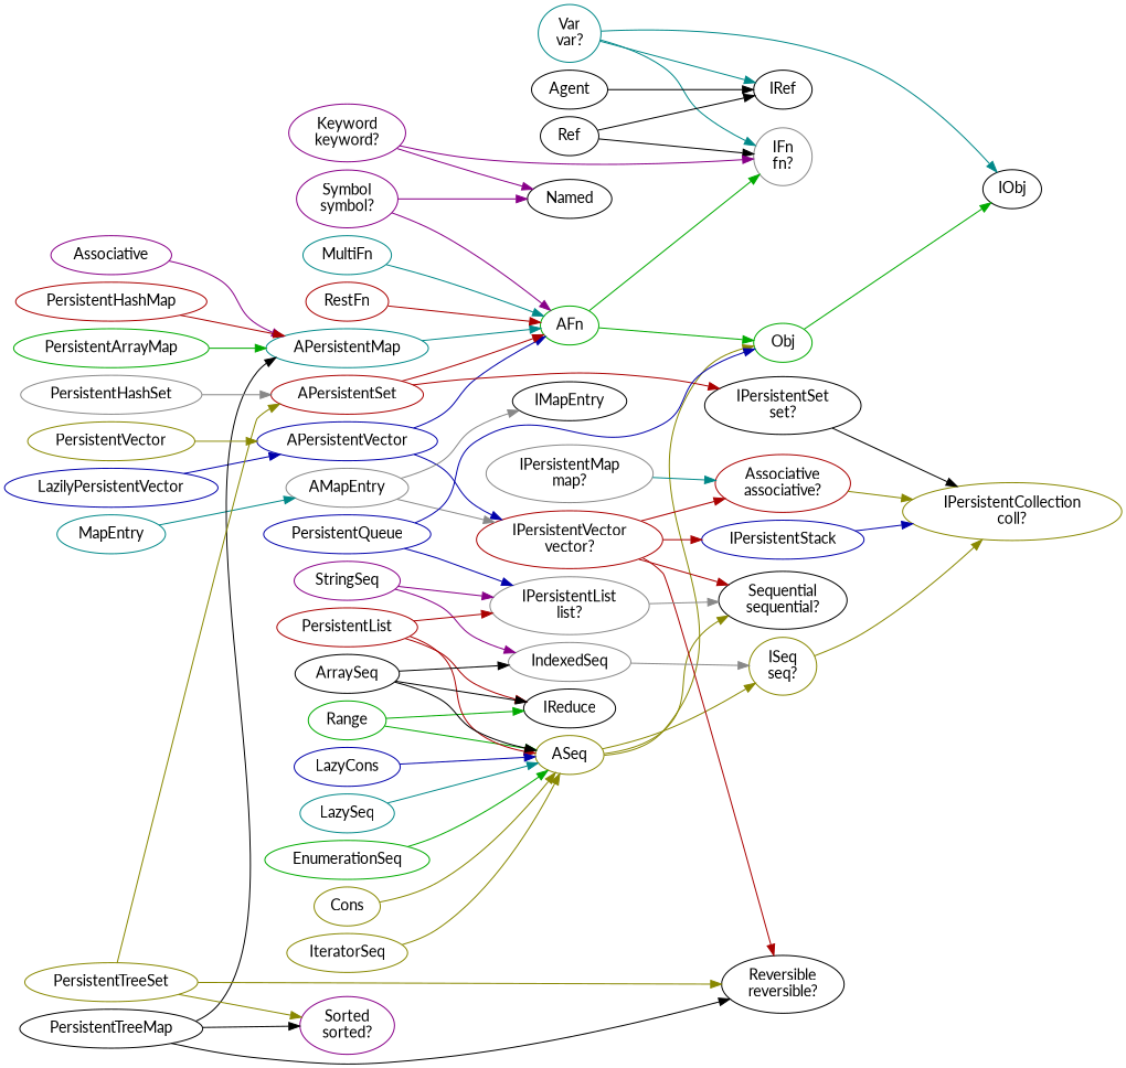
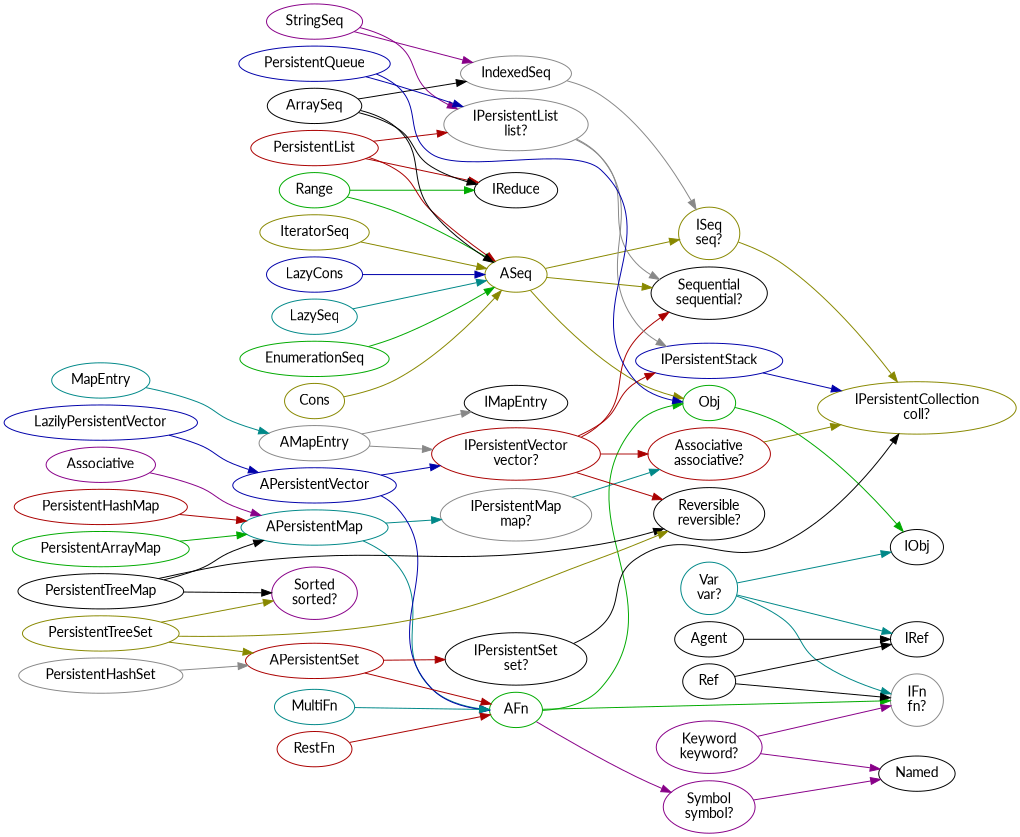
  digraph {
    fontname=Lato
    nodesep=0.10
    rankdir=LR
    node [color="#888800" fontname=Lato]
    edge [color="#888800" fontname=Lato]
    n1 [color="#008888" label="Var\nvar?"]
    n2 [color="#888888" label="IFn\nfn?"]
    IRef [color=""]
    IObj [color=""]
    n5 [color="#880088" label="Symbol\nsymbol?"]
    n6 [color="#00aa00" label=AFn]
    Named [color=""]
    n8 [color="#00aa00" label=Obj]
    n9 [label=ASeq]
    n10 [color="#000000" label="Sequential\nsequential?"]
    n11 [label="ISeq\nseq?"]
    n12 [label="IPersistentCollection\ncoll?"]
    n13 [color="#880088" label=Associative]
    n14 [color="#008888" label=APersistentMap]
    n15 [color="#888888" label="IPersistentMap\nmap?"]
    n16 [color="#aa0000" label="Associative\nassociative?"]
    n17 [label=Cons]
    n18 [color="#00aa00" label=Range]
    IReduce [color=""]
    n20 [color="#0000aa" label=LazilyPersistentVector]
    n21 [color="#0000aa" label=APersistentVector]
    n22 [color="#aa0000" label="IPersistentVector\nvector?"]
    n23 [color="#000000" label="Reversible\nreversible?"]
    n24 [color="#0000aa" label=IPersistentStack]
    n25 [color="#000000" label="IPersistentSet\nset?"]
    n26 [color="#008888" label=MapEntry]
    n27 [color="#888888" label=AMapEntry]
    IMapEntry [color=""]
    n29 [label=IteratorSeq]
    n30 [color="#aa0000" label=PersistentHashMap]
    n31 [color="#000000" label=PersistentTreeMap]
    n32 [color="#880088" label="Sorted\nsorted?"]
    n33 [color="#000000" label=Agent]
    n34 [color="#880088" label=StringSeq]
    n35 [color="#888888" label=IndexedSeq]
    n36 [color="#888888" label="IPersistentList\nlist?"]
-   n37 [label=PersistentVector]
    n38 [color="#aa0000" label=PersistentList]
    n39 [color="#0000aa" label=LazyCons]
    n40 [color="#008888" label=MultiFn]
    n41 [color="#aa0000" label=RestFn]
    n42 [color="#000000" label=Ref]
    n43 [color="#008888" label=LazySeq]
    n44 [color="#aa0000" label=APersistentSet]
    n45 [color="#00aa00" label=EnumerationSeq]
    n46 [color="#000000" label=ArraySeq]
    n47 [color="#888888" label=PersistentHashSet]
    n48 [color="#880088" label="Keyword\nkeyword?"]
    n49 [color="#00aa00" label=PersistentArrayMap]
    n50 [label=PersistentTreeSet]
    n51 [color="#0000aa" label=PersistentQueue]
    n1 -> n2 [color="#008888"]
    n1 -> IRef [color="#008888"]
    n1 -> IObj [color="#008888"]
-   n5 -> n6 [color="#880088"]
+   n6 -> n5 [color="#880088"]
    n5 -> Named [color="#880088"]
    n6 -> n2 [color="#00aa00"]
    n6 -> n8 [color="#00aa00"]
    n8 -> IObj [color="#00aa00"]
    n9 -> n8
    n9 -> n10
    n9 -> n11
    n11 -> n12
    n13 -> n14 [color="#880088"]
    n14 -> n6 [color="#008888"]
+   n14 -> n15 [color="#008888"]
    n15 -> n16 [color="#008888"]
    n16 -> n12
    n17 -> n9
    n18 -> n9 [color="#00aa00"]
    n18 -> IReduce [color="#00aa00"]
    n20 -> n21 [color="#0000aa"]
    n21 -> n6 [color="#0000aa"]
    n21 -> n22 [color="#0000aa"]
    n22 -> n10 [color="#aa0000"]
    n22 -> n16 [color="#aa0000"]
    n22 -> n23 [color="#aa0000"]
    n22 -> n24 [color="#aa0000"]
    n24 -> n12 [color="#0000aa"]
    n25 -> n12 [color="#000000"]
    n26 -> n27 [color="#008888"]
    n27 -> n22 [color="#888888"]
    n27 -> IMapEntry [color="#888888"]
    n29 -> n9
    n30 -> n14 [color="#aa0000"]
    n31 -> n14 [color="#000000"]
    n31 -> n23 [color="#000000"]
    n31 -> n32 [color="#000000"]
    n33 -> IRef [color="#000000"]
    n34 -> n35 [color="#880088"]
    n34 -> n36 [color="#880088"]
    n35 -> n11 [color="#888888"]
    n36 -> n10 [color="#888888"]
-   n37 -> n21
+   n36 -> n24 [color="#888888"]
    n38 -> n9 [color="#aa0000"]
    n38 -> IReduce [color="#aa0000"]
    n38 -> n36 [color="#aa0000"]
    n39 -> n9 [color="#0000aa"]
    n40 -> n6 [color="#008888"]
    n41 -> n6 [color="#aa0000"]
    n42 -> n2 [color="#000000"]
    n42 -> IRef [color="#000000"]
    n43 -> n9 [color="#008888"]
    n44 -> n6 [color="#aa0000"]
    n44 -> n25 [color="#aa0000"]
    n45 -> n9 [color="#00aa00"]
    n46 -> n9 [color="#000000"]
    n46 -> IReduce [color="#000000"]
    n46 -> n35 [color="#000000"]
    n47 -> n44 [color="#888888"]
    n48 -> n2 [color="#880088"]
    n48 -> Named [color="#880088"]
    n49 -> n14 [color="#00aa00"]
    n50 -> n23
    n50 -> n32
    n50 -> n44
    n51 -> n8 [color="#0000aa"]
    n51 -> n36 [color="#0000aa"]
  }
